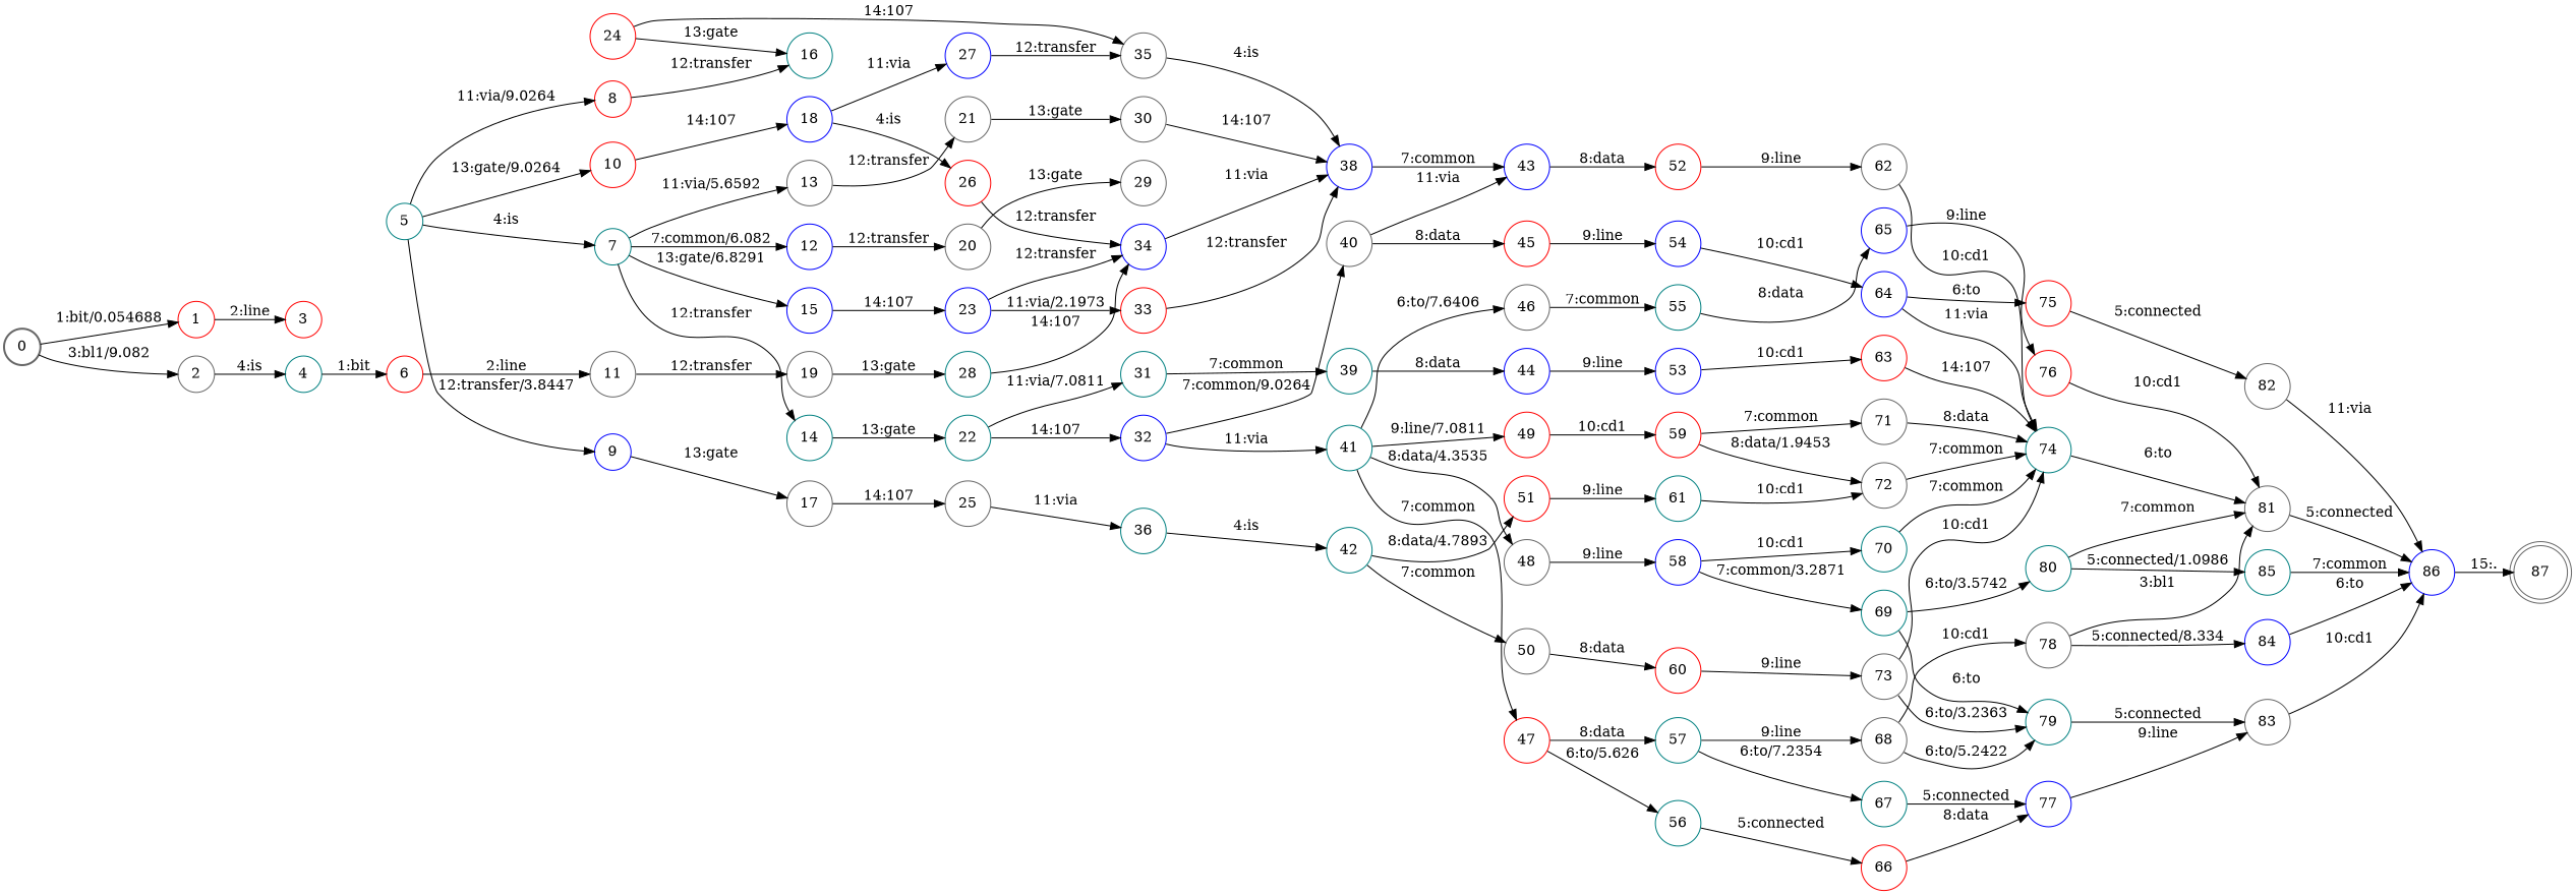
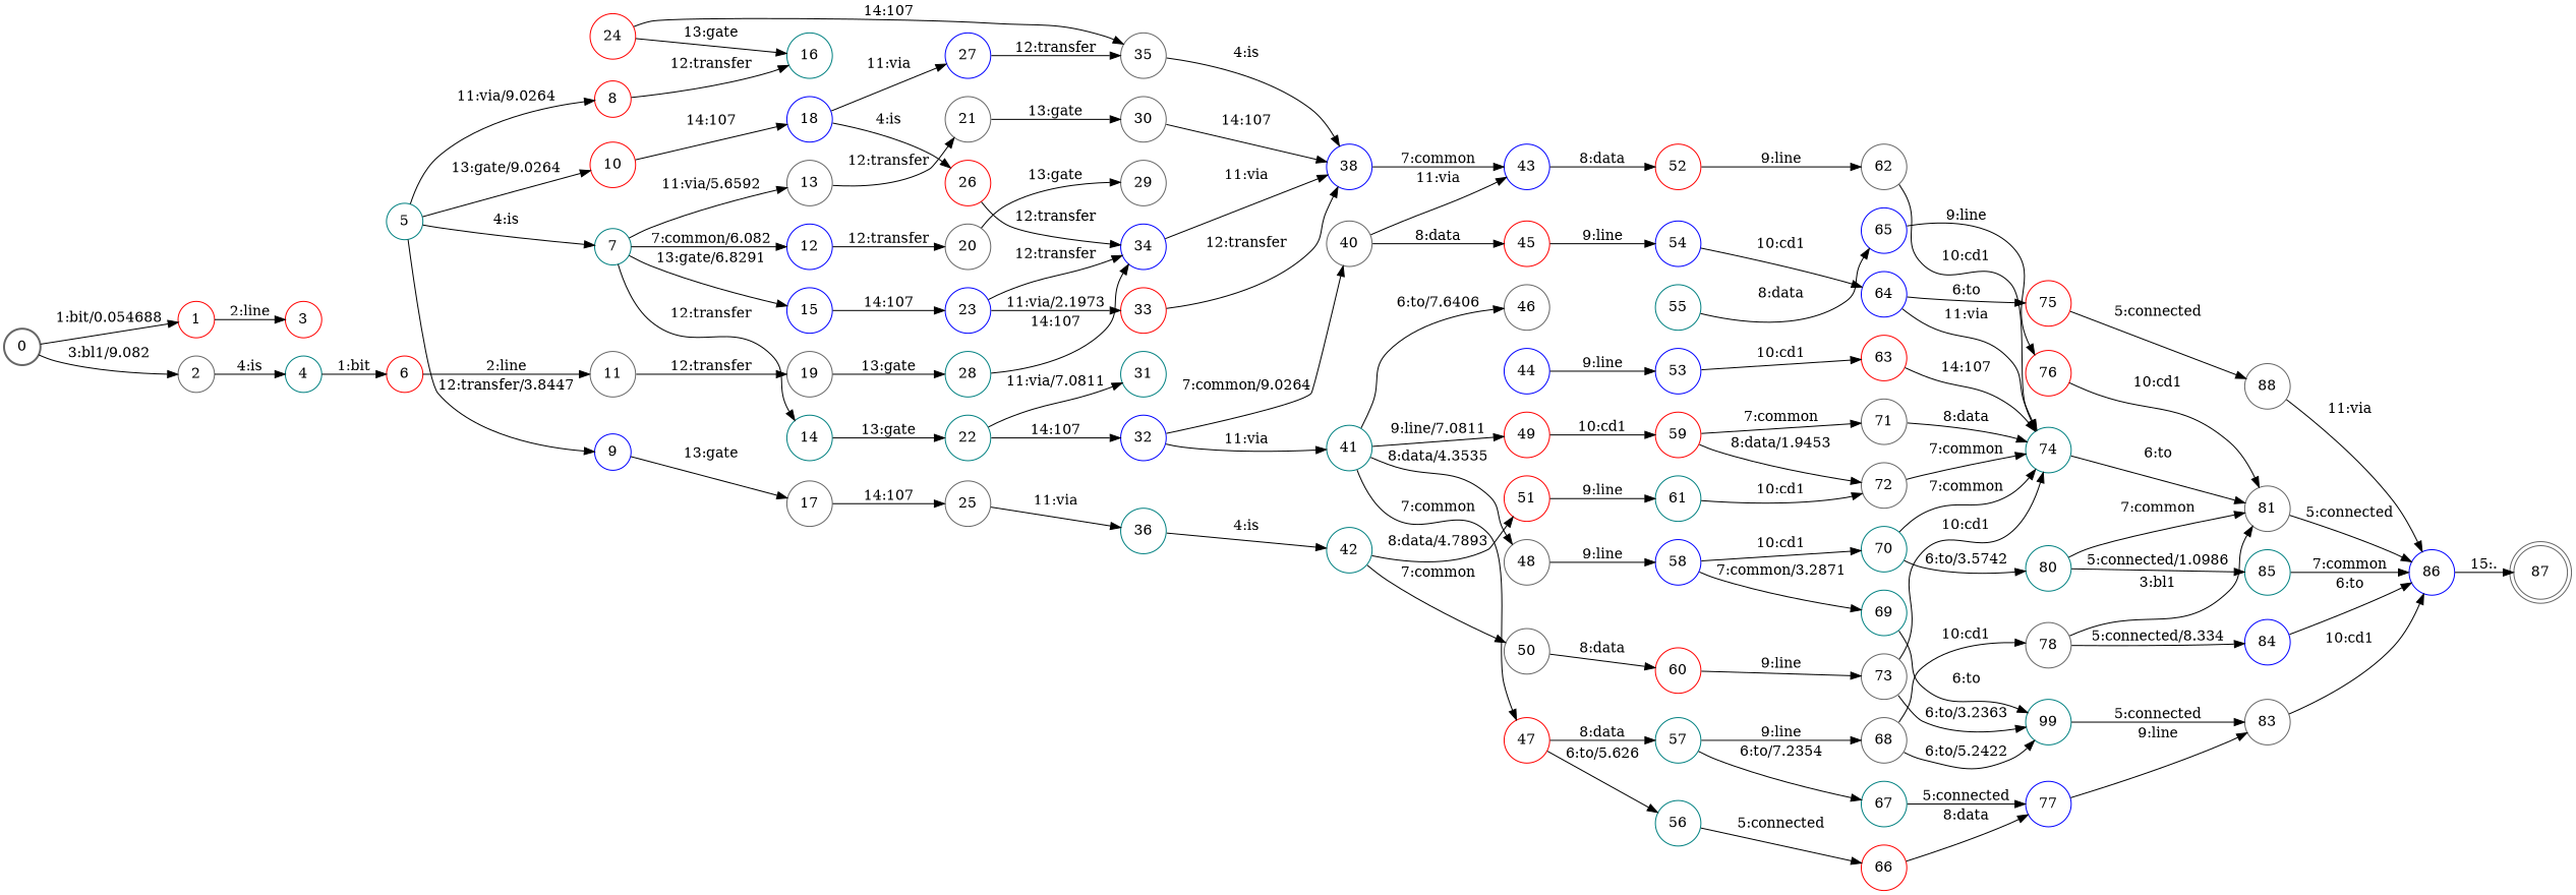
  digraph {
    nodesep=0.25
    rankdir=LR
    ranksep=0.4
    node [color=gray40 fontsize=14 shape=circle style=solid]
    edge [fontsize=14]
    n1 [label=0 style=bold]
    n2 [color=red label=1]
    n3 [label=2]
    n4 [color=red label=3]
    n5 [color=teal label=4]
    n6 [color=red label=6]
    n7 [color=teal label=5]
    n8 [color=teal label=7]
    n9 [color=red label=8]
    n10 [color=blue label=9]
    n11 [color=red label=10]
    n12 [label=11]
    n13 [color=blue label=12]
    n14 [label=13]
    n15 [color=teal label=14]
    n16 [color=blue label=15]
    n17 [color=teal label=16]
    n18 [label=17]
    n19 [color=blue label=18]
    n20 [label=19]
    n21 [label=20]
    n22 [label=21]
    n23 [color=teal label=22]
    n24 [color=blue label=23]
    n25 [label=25]
    n26 [color=red label=26]
    n27 [color=blue label=27]
    n28 [color=teal label=28]
    n29 [label=29]
    n30 [label=30]
    n31 [color=teal label=31]
    n32 [color=blue label=32]
    n33 [color=red label=33]
    n34 [color=blue label=34]
    n35 [color=red label=24]
    n36 [label=35]
    n37 [color=teal label=36]
    n38 [color=blue label=38]
-   n39 [color=teal label=39]
    n40 [label=40]
    n41 [color=teal label=41]
    n42 [color=teal label=42]
    n43 [color=blue label=43]
    n44 [color=blue label=44]
    n45 [color=red label=45]
    n46 [color=red label=49]
    n47 [label=46]
    n48 [color=red label=47]
    n49 [label=48]
    n50 [label=50]
    n51 [color=red label=51]
    n52 [color=red label=52]
    n53 [color=blue label=53]
    n54 [color=blue label=54]
    n55 [color=red label=59]
    n56 [color=teal label=55]
    n57 [color=teal label=56]
    n58 [color=teal label=57]
    n59 [color=blue label=58]
    n60 [color=red label=60]
    n61 [color=teal label=61]
    n62 [label=62]
    n63 [color=red label=63]
    n64 [color=blue label=64]
    n65 [label=71]
    n66 [label=72]
    n67 [color=blue label=65]
    n68 [color=red label=66]
    n69 [label=68]
    n70 [color=teal label=67]
    n71 [color=teal label=69]
    n72 [color=teal label=70]
    n73 [label=73]
    n74 [color=teal label=74]
    n75 [color=red label=75]
    n76 [color=red label=76]
    n77 [color=blue label=77]
-   n78 [color=teal label=79]
+   n78 [color=teal label=99]
    n79 [label=78]
    n80 [color=teal label=80]
    n81 [label=81]
-   n82 [label=82]
+   n82 [label=88]
    n83 [label=83]
    n84 [color=blue label=84]
    n85 [color=teal label=85]
    n86 [color=blue label=86]
    n87 [label=87 shape=doublecircle]
    n1 -> n2 [label="1:bit/0.054688"]
    n1 -> n3 [label="3:bl1/9.082"]
    n2 -> n4 [label="2:line"]
    n3 -> n5 [label="4:is"]
    n5 -> n6 [label="1:bit"]
    n6 -> n12 [label="2:line"]
    n7 -> n8 [label="4:is"]
    n7 -> n9 [label="11:via/9.0264"]
    n7 -> n10 [label="12:transfer/3.8447"]
    n7 -> n11 [label="13:gate/9.0264"]
    n8 -> n13 [label="7:common/6.082"]
    n8 -> n14 [label="11:via/5.6592"]
    n8 -> n15 [label="12:transfer"]
    n8 -> n16 [label="13:gate/6.8291"]
    n9 -> n17 [label="12:transfer"]
    n10 -> n18 [label="13:gate"]
    n11 -> n19 [label="14:107"]
    n12 -> n20 [label="12:transfer"]
    n13 -> n21 [label="12:transfer"]
    n14 -> n22 [label="12:transfer"]
    n15 -> n23 [label="13:gate"]
    n16 -> n24 [label="14:107"]
    n18 -> n25 [label="14:107"]
    n19 -> n26 [label="4:is"]
    n19 -> n27 [label="11:via"]
    n20 -> n28 [label="13:gate"]
    n21 -> n29 [label="13:gate"]
    n22 -> n30 [label="13:gate"]
    n23 -> n31 [label="11:via/7.0811"]
    n23 -> n32 [label="14:107"]
    n24 -> n33 [label="11:via/2.1973"]
    n24 -> n34 [label="12:transfer"]
    n25 -> n37 [label="11:via"]
    n26 -> n34 [label="12:transfer"]
    n27 -> n36 [label="12:transfer"]
    n28 -> n34 [label="14:107"]
    n30 -> n38 [label="14:107"]
-   n31 -> n39 [label="7:common"]
    n32 -> n40 [label="7:common/9.0264"]
    n32 -> n41 [label="11:via"]
    n33 -> n38 [label="12:transfer"]
    n34 -> n38 [label="11:via"]
    n35 -> n17 [label="13:gate"]
    n35 -> n36 [label="14:107"]
    n36 -> n38 [label="4:is"]
    n37 -> n42 [label="4:is"]
    n38 -> n43 [label="7:common"]
-   n39 -> n44 [label="8:data"]
    n40 -> n43 [label="11:via"]
    n40 -> n45 [label="8:data"]
    n41 -> n46 [label="9:line/7.0811"]
    n41 -> n47 [label="6:to/7.6406"]
    n41 -> n48 [label="7:common"]
    n41 -> n49 [label="8:data/4.3535"]
    n42 -> n50 [label="7:common"]
    n42 -> n51 [label="8:data/4.7893"]
    n43 -> n52 [label="8:data"]
    n44 -> n53 [label="9:line"]
    n45 -> n54 [label="9:line"]
    n46 -> n55 [label="10:cd1"]
-   n47 -> n56 [label="7:common"]
    n48 -> n57 [label="6:to/5.626"]
    n48 -> n58 [label="8:data"]
    n49 -> n59 [label="9:line"]
    n50 -> n60 [label="8:data"]
    n51 -> n61 [label="9:line"]
    n52 -> n62 [label="9:line"]
    n53 -> n63 [label="10:cd1"]
    n54 -> n64 [label="10:cd1"]
    n55 -> n65 [label="7:common"]
    n55 -> n66 [label="8:data/1.9453"]
    n56 -> n67 [label="8:data"]
    n57 -> n68 [label="5:connected"]
    n58 -> n69 [label="9:line"]
    n58 -> n70 [label="6:to/7.2354"]
    n59 -> n71 [label="7:common/3.2871"]
    n59 -> n72 [label="10:cd1"]
    n60 -> n73 [label="9:line"]
    n61 -> n66 [label="10:cd1"]
    n62 -> n74 [label="10:cd1"]
    n63 -> n74 [label="14:107"]
    n64 -> n74 [label="11:via"]
    n64 -> n75 [label="6:to"]
    n65 -> n74 [label="8:data"]
    n66 -> n74 [label="7:common"]
    n67 -> n76 [label="9:line"]
    n68 -> n77 [label="8:data"]
    n69 -> n78 [label="6:to/5.2422"]
    n69 -> n79 [label="10:cd1"]
    n70 -> n77 [label="5:connected"]
    n71 -> n78 [label="6:to"]
    n72 -> n74 [label="7:common"]
-   n71 -> n80 [label="6:to/3.5742"]
+   n72 -> n80 [label="6:to/3.5742"]
    n73 -> n74 [label="10:cd1"]
    n73 -> n78 [label="6:to/3.2363"]
    n74 -> n81 [label="6:to"]
    n75 -> n82 [label="5:connected"]
    n76 -> n81 [label="10:cd1"]
    n77 -> n83 [label="9:line"]
    n78 -> n83 [label="5:connected"]
    n79 -> n81 [label="3:bl1"]
    n79 -> n84 [label="5:connected/8.334"]
    n80 -> n81 [label="7:common"]
    n80 -> n85 [label="5:connected/1.0986"]
    n81 -> n86 [label="5:connected"]
    n82 -> n86 [label="11:via"]
    n83 -> n86 [label="10:cd1"]
    n84 -> n86 [label="6:to"]
    n85 -> n86 [label="7:common"]
    n86 -> n87 [label="15:."]
  }
